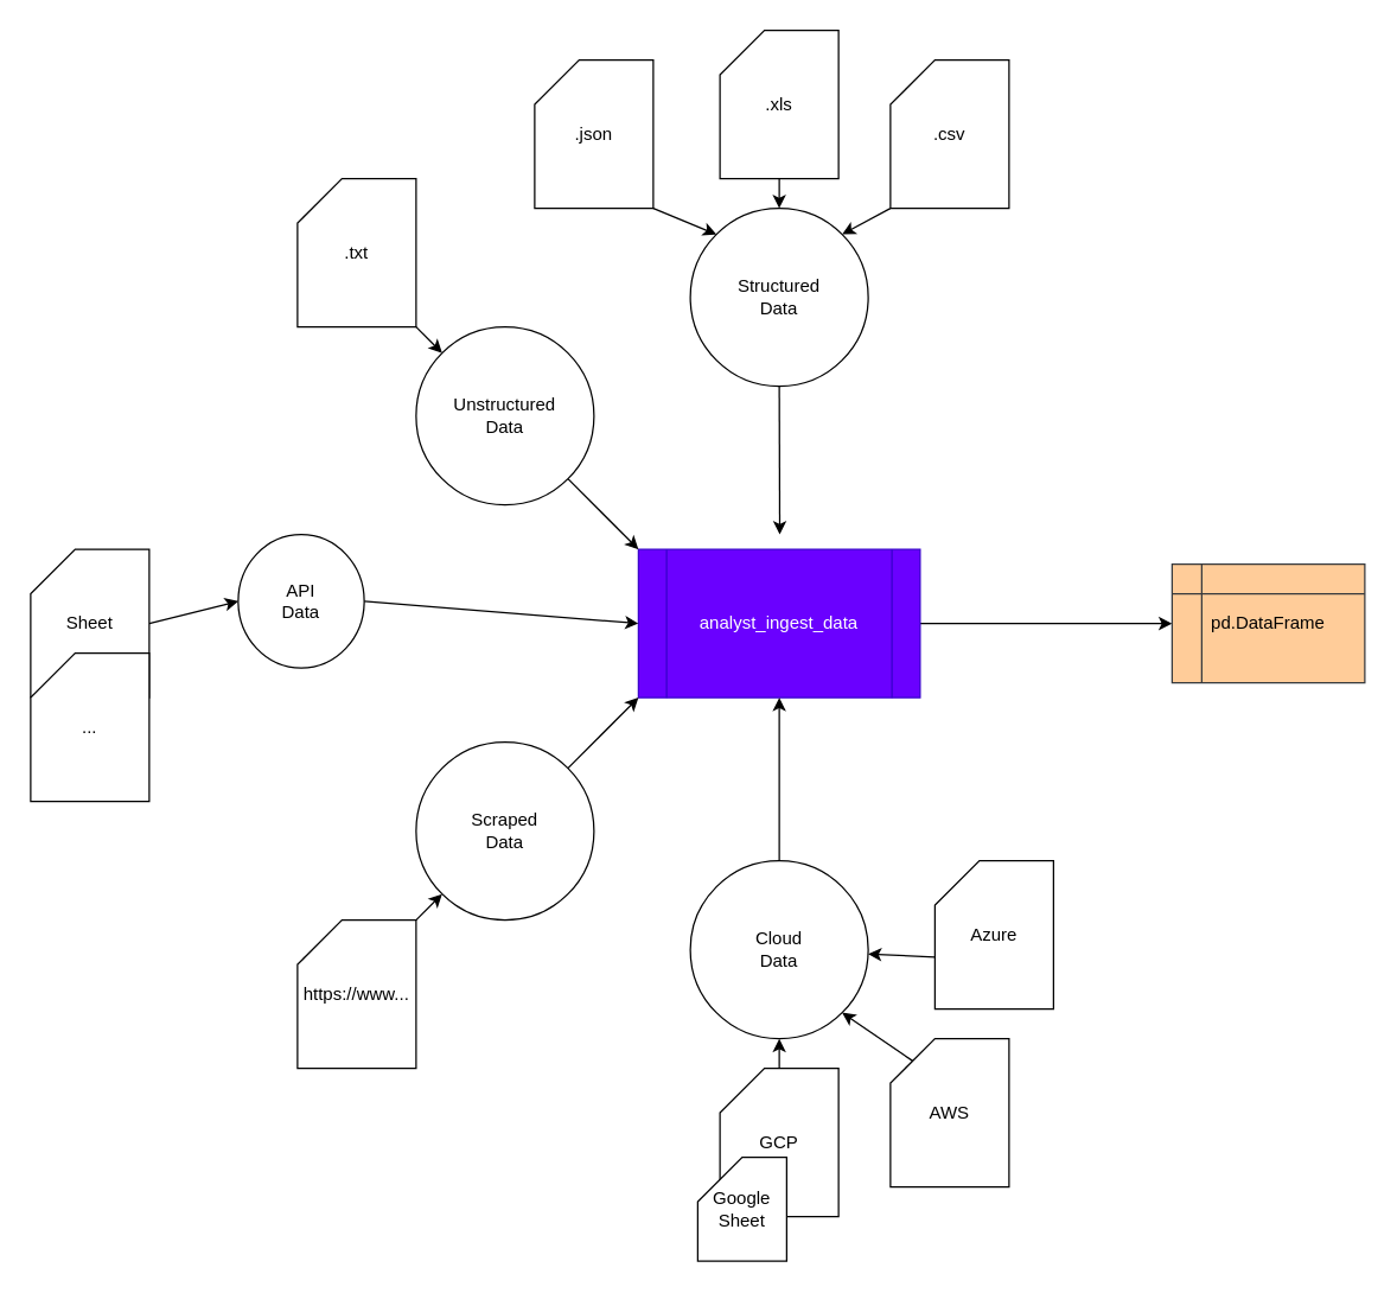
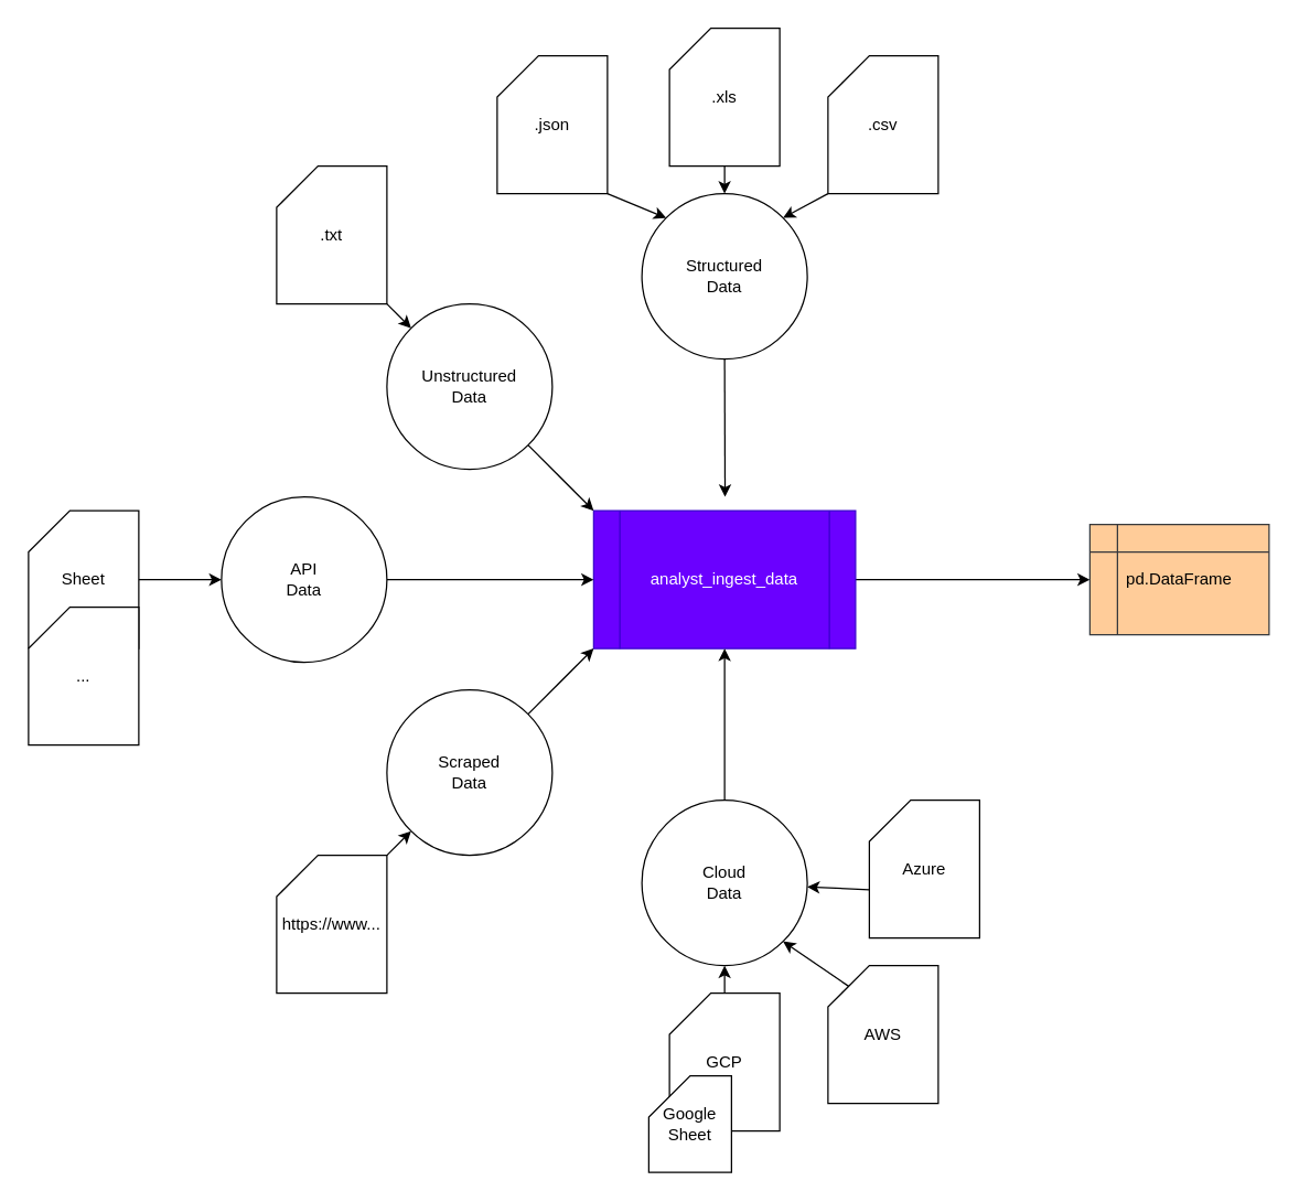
  <mxCell id="0" />
  <mxCell id="1" parent="0" />
  <mxCell id="2" style="edgeStyle=none;html=1;exitX=1;exitY=0.5;exitDx=0;exitDy=0;entryX=0;entryY=0.5;entryDx=0;entryDy=0;" edge="1" parent="1" source="3" target="4"><mxGeometry relative="1" as="geometry" /></mxCell>
  <mxCell id="3" value="analyst_ingest_data" style="shape=process;whiteSpace=wrap;html=1;backgroundOutline=1;fillColor=#6a00ff;fontColor=#ffffff;strokeColor=#3700CC;" vertex="1" parent="1"><mxGeometry x="430" y="370" width="190" height="100" as="geometry" /></mxCell>
  <mxCell id="4" value="pd.DataFrame" style="shape=internalStorage;whiteSpace=wrap;html=1;backgroundOutline=1;fillColor=#ffcc99;strokeColor=#36393d;fontColor=#000000;" vertex="1" parent="1"><mxGeometry x="790" y="380" width="130" height="80" as="geometry" /></mxCell>
  <mxCell id="5" style="edgeStyle=none;html=1;exitX=0.5;exitY=1;exitDx=0;exitDy=0;" edge="1" parent="1" source="6"><mxGeometry relative="1" as="geometry"><mxPoint x="525.333" y="360" as="targetPoint" /></mxGeometry></mxCell>
  <mxCell id="6" value="Structured &lt;br&gt;Data" style="ellipse;whiteSpace=wrap;html=1;aspect=fixed;" vertex="1" parent="1"><mxGeometry x="465" y="140" width="120" height="120" as="geometry" /></mxCell>
  <mxCell id="7" style="edgeStyle=none;html=1;exitX=1;exitY=1;exitDx=0;exitDy=0;entryX=0;entryY=0;entryDx=0;entryDy=0;" edge="1" parent="1" source="8" target="3"><mxGeometry relative="1" as="geometry" /></mxCell>
  <mxCell id="8" value="Unstructured &lt;br&gt;Data&lt;span style=&quot;color: rgba(0, 0, 0, 0); font-family: monospace; font-size: 0px; text-align: start;&quot;&gt;%3CmxGraphModel%3E%3Croot%3E%3CmxCell%20id%3D%220%22%2F%3E%3CmxCell%20id%3D%221%22%20parent%3D%220%22%2F%3E%3CmxCell%20id%3D%222%22%20value%3D%22Structured%22%20style%3D%22ellipse%3BwhiteSpace%3Dwrap%3Bhtml%3D1%3Baspect%3Dfixed%3B%22%20vertex%3D%221%22%20parent%3D%221%22%3E%3CmxGeometry%20x%3D%22580%22%20y%3D%22120%22%20width%3D%22120%22%20height%3D%22120%22%20as%3D%22geometry%22%2F%3E%3C%2FmxCell%3E%3C%2Froot%3E%3C%2FmxGraphModel%3E&lt;/span&gt;" style="ellipse;whiteSpace=wrap;html=1;aspect=fixed;" vertex="1" parent="1"><mxGeometry x="280" y="220" width="120" height="120" as="geometry" /></mxCell>
  <mxCell id="9" style="edgeStyle=none;html=1;exitX=1;exitY=0.5;exitDx=0;exitDy=0;entryX=0;entryY=0.5;entryDx=0;entryDy=0;" edge="1" parent="1" source="10" target="3"><mxGeometry relative="1" as="geometry" /></mxCell>
- <mxCell id="10" value="API&lt;br&gt;Data" style="ellipse;whiteSpace=wrap;html=1;aspect=fixed;" vertex="1" parent="1"><mxGeometry x="160" y="360" width="85" height="90" as="geometry" /></mxCell>
+ <mxCell id="10" value="API&lt;br&gt;Data" style="ellipse;whiteSpace=wrap;html=1;aspect=fixed;" vertex="1" parent="1"><mxGeometry x="160" y="360" width="120" height="120" as="geometry" /></mxCell>
  <mxCell id="11" style="edgeStyle=none;html=1;exitX=1;exitY=0;exitDx=0;exitDy=0;entryX=0;entryY=1;entryDx=0;entryDy=0;" edge="1" parent="1" source="12" target="3"><mxGeometry relative="1" as="geometry" /></mxCell>
  <mxCell id="12" value="Scraped&lt;br&gt;Data" style="ellipse;whiteSpace=wrap;html=1;aspect=fixed;" vertex="1" parent="1"><mxGeometry x="280" y="500" width="120" height="120" as="geometry" /></mxCell>
  <mxCell id="13" style="edgeStyle=none;html=1;exitX=0.5;exitY=0;exitDx=0;exitDy=0;entryX=0.5;entryY=1;entryDx=0;entryDy=0;" edge="1" parent="1" source="14" target="3"><mxGeometry relative="1" as="geometry" /></mxCell>
  <mxCell id="14" value="Cloud&lt;br&gt;Data" style="ellipse;whiteSpace=wrap;html=1;aspect=fixed;" vertex="1" parent="1"><mxGeometry x="465" y="580" width="120" height="120" as="geometry" /></mxCell>
  <mxCell id="15" style="edgeStyle=none;html=1;exitX=0;exitY=1;exitDx=0;exitDy=0;exitPerimeter=0;entryX=1;entryY=0;entryDx=0;entryDy=0;" edge="1" parent="1" source="16" target="6"><mxGeometry relative="1" as="geometry" /></mxCell>
  <mxCell id="16" value=".csv" style="shape=card;whiteSpace=wrap;html=1;" vertex="1" parent="1"><mxGeometry x="600" y="40" width="80" height="100" as="geometry" /></mxCell>
  <mxCell id="17" style="edgeStyle=none;html=1;exitX=0.5;exitY=1;exitDx=0;exitDy=0;exitPerimeter=0;entryX=0.5;entryY=0;entryDx=0;entryDy=0;" edge="1" parent="1" source="18" target="6"><mxGeometry relative="1" as="geometry" /></mxCell>
  <mxCell id="18" value=".xls" style="shape=card;whiteSpace=wrap;html=1;" vertex="1" parent="1"><mxGeometry x="485" y="20" width="80" height="100" as="geometry" /></mxCell>
  <mxCell id="19" style="edgeStyle=none;html=1;exitX=1;exitY=1;exitDx=0;exitDy=0;exitPerimeter=0;entryX=0;entryY=0;entryDx=0;entryDy=0;" edge="1" parent="1" source="20" target="6"><mxGeometry relative="1" as="geometry" /></mxCell>
  <mxCell id="20" value=".json" style="shape=card;whiteSpace=wrap;html=1;" vertex="1" parent="1"><mxGeometry x="360" y="40" width="80" height="100" as="geometry" /></mxCell>
  <mxCell id="21" style="edgeStyle=none;html=1;exitX=1;exitY=1;exitDx=0;exitDy=0;exitPerimeter=0;entryX=0;entryY=0;entryDx=0;entryDy=0;" edge="1" parent="1" source="22" target="8"><mxGeometry relative="1" as="geometry" /></mxCell>
  <mxCell id="22" value=".txt" style="shape=card;whiteSpace=wrap;html=1;" vertex="1" parent="1"><mxGeometry x="200" y="120" width="80" height="100" as="geometry" /></mxCell>
  <mxCell id="23" style="edgeStyle=none;html=1;exitX=1;exitY=0.5;exitDx=0;exitDy=0;exitPerimeter=0;entryX=0;entryY=0.5;entryDx=0;entryDy=0;" edge="1" parent="1" source="24" target="10"><mxGeometry relative="1" as="geometry" /></mxCell>
  <mxCell id="24" value="Sheet" style="shape=card;whiteSpace=wrap;html=1;" vertex="1" parent="1"><mxGeometry x="20" y="370" width="80" height="100" as="geometry" /></mxCell>
  <mxCell id="25" value="..." style="shape=card;whiteSpace=wrap;html=1;" vertex="1" parent="1"><mxGeometry x="20" y="440" width="80" height="100" as="geometry" /></mxCell>
  <mxCell id="26" style="edgeStyle=none;html=1;exitX=1;exitY=0;exitDx=0;exitDy=0;exitPerimeter=0;entryX=0;entryY=1;entryDx=0;entryDy=0;" edge="1" parent="1" source="27" target="12"><mxGeometry relative="1" as="geometry" /></mxCell>
  <mxCell id="27" value="https://www..." style="shape=card;whiteSpace=wrap;html=1;" vertex="1" parent="1"><mxGeometry x="200" y="620" width="80" height="100" as="geometry" /></mxCell>
  <mxCell id="28" style="edgeStyle=none;html=1;exitX=0.5;exitY=0;exitDx=0;exitDy=0;exitPerimeter=0;entryX=0.5;entryY=1;entryDx=0;entryDy=0;" edge="1" parent="1" source="29" target="14"><mxGeometry relative="1" as="geometry" /></mxCell>
  <mxCell id="29" value="GCP" style="shape=card;whiteSpace=wrap;html=1;" vertex="1" parent="1"><mxGeometry x="485" y="720" width="80" height="100" as="geometry" /></mxCell>
  <mxCell id="30" style="edgeStyle=none;html=1;exitX=0;exitY=0;exitDx=15;exitDy=15;exitPerimeter=0;entryX=1;entryY=1;entryDx=0;entryDy=0;" edge="1" parent="1" source="31" target="14"><mxGeometry relative="1" as="geometry" /></mxCell>
  <mxCell id="31" value="AWS" style="shape=card;whiteSpace=wrap;html=1;" vertex="1" parent="1"><mxGeometry x="600" y="700" width="80" height="100" as="geometry" /></mxCell>
  <mxCell id="32" style="edgeStyle=none;html=1;exitX=0;exitY=0;exitDx=0;exitDy=65;exitPerimeter=0;" edge="1" parent="1" source="33" target="14"><mxGeometry relative="1" as="geometry" /></mxCell>
  <mxCell id="33" value="Azure" style="shape=card;whiteSpace=wrap;html=1;" vertex="1" parent="1"><mxGeometry x="630" y="580" width="80" height="100" as="geometry" /></mxCell>
  <mxCell id="34" value="Google &lt;br&gt;Sheet" style="shape=card;whiteSpace=wrap;html=1;" vertex="1" parent="1"><mxGeometry x="470" y="780" width="60" height="70" as="geometry" /></mxCell>
